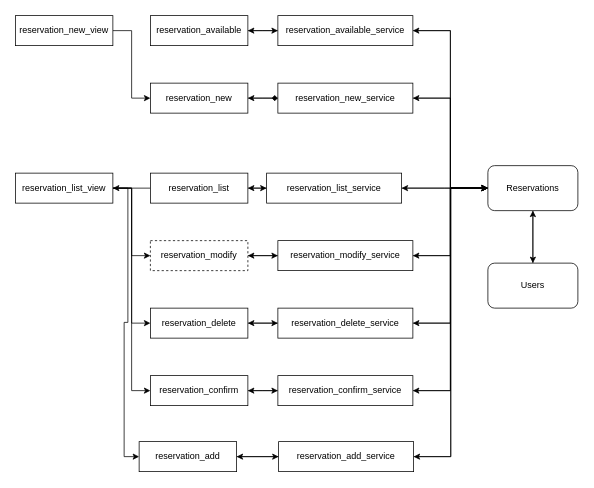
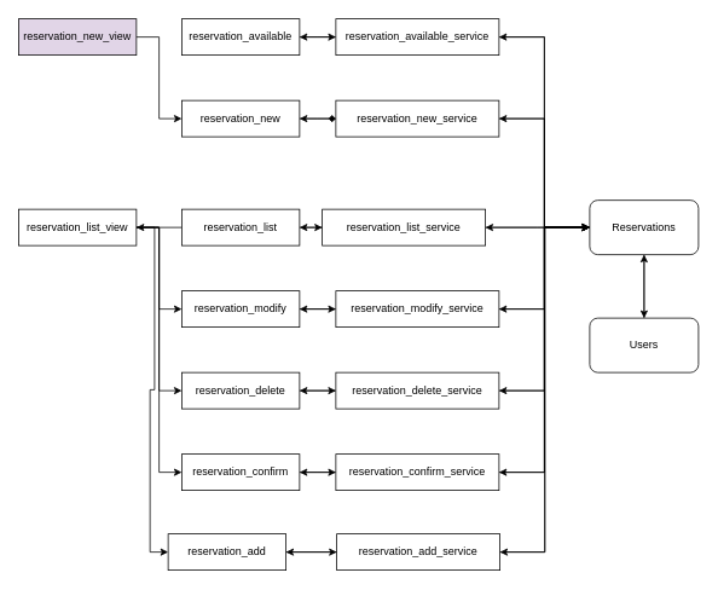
  <mxCell id="0" />
  <mxCell id="1" parent="0" />
  <mxCell id="2" style="edgeStyle=orthogonalEdgeStyle;rounded=0;orthogonalLoop=1;jettySize=auto;html=1;exitX=1;exitY=0.5;exitDx=0;exitDy=0;entryX=0;entryY=0.5;entryDx=0;entryDy=0;" edge="1" parent="1" source="3" target="8"><mxGeometry relative="1" as="geometry" /></mxCell>
  <mxCell id="3" value="reservation_available" style="rounded=0;whiteSpace=wrap;html=1;" parent="1" vertex="1"><mxGeometry x="200" y="20" width="130" height="40" as="geometry" /></mxCell>
  <mxCell id="4" style="edgeStyle=orthogonalEdgeStyle;rounded=0;orthogonalLoop=1;jettySize=auto;html=1;exitX=1;exitY=0.5;exitDx=0;exitDy=0;entryX=0;entryY=0.5;entryDx=0;entryDy=0;" edge="1" parent="1" source="5" target="10"><mxGeometry relative="1" as="geometry" /></mxCell>
- <mxCell id="5" value="reservation_new_view" style="rounded=0;whiteSpace=wrap;html=1;" vertex="1" parent="1"><mxGeometry x="20" y="20" width="130" height="40" as="geometry" /></mxCell>
+ <mxCell id="5" value="reservation_new_view" style="rounded=0;whiteSpace=wrap;html=1;fillColor=#e1d5e7;" vertex="1" parent="1"><mxGeometry x="20" y="20" width="130" height="40" as="geometry" /></mxCell>
  <mxCell id="6" style="edgeStyle=orthogonalEdgeStyle;rounded=0;orthogonalLoop=1;jettySize=auto;html=1;exitX=0;exitY=0.5;exitDx=0;exitDy=0;" edge="1" parent="1" source="8"><mxGeometry relative="1" as="geometry"><mxPoint x="330" y="40" as="targetPoint" /></mxGeometry></mxCell>
  <mxCell id="7" style="edgeStyle=orthogonalEdgeStyle;rounded=0;orthogonalLoop=1;jettySize=auto;html=1;exitX=1;exitY=0.5;exitDx=0;exitDy=0;entryX=0;entryY=0.5;entryDx=0;entryDy=0;" edge="1" parent="1" source="8" target="54"><mxGeometry relative="1" as="geometry" /></mxCell>
  <mxCell id="8" value="reservation_available_service" style="rounded=0;whiteSpace=wrap;html=1;" vertex="1" parent="1"><mxGeometry x="370" y="20" width="180" height="40" as="geometry" /></mxCell>
  <mxCell id="9" style="edgeStyle=orthogonalEdgeStyle;rounded=0;orthogonalLoop=1;jettySize=auto;html=1;exitX=1;exitY=0.5;exitDx=0;exitDy=0;entryX=0;entryY=0.5;entryDx=0;entryDy=0;endArrow=diamond;" edge="1" parent="1" source="10" target="13"><mxGeometry relative="1" as="geometry" /></mxCell>
  <mxCell id="10" value="reservation_new" style="rounded=0;whiteSpace=wrap;html=1;" vertex="1" parent="1"><mxGeometry x="200" y="110" width="130" height="40" as="geometry" /></mxCell>
  <mxCell id="11" style="edgeStyle=orthogonalEdgeStyle;rounded=0;orthogonalLoop=1;jettySize=auto;html=1;exitX=0;exitY=0.5;exitDx=0;exitDy=0;" edge="1" parent="1" source="13"><mxGeometry relative="1" as="geometry"><mxPoint x="330" y="130" as="targetPoint" /></mxGeometry></mxCell>
  <mxCell id="12" style="edgeStyle=orthogonalEdgeStyle;rounded=0;orthogonalLoop=1;jettySize=auto;html=1;exitX=1;exitY=0.5;exitDx=0;exitDy=0;entryX=0;entryY=0.5;entryDx=0;entryDy=0;" edge="1" parent="1" source="13" target="54"><mxGeometry relative="1" as="geometry" /></mxCell>
  <mxCell id="13" value="reservation_new_service" style="rounded=0;whiteSpace=wrap;html=1;" vertex="1" parent="1"><mxGeometry x="370" y="110" width="180" height="40" as="geometry" /></mxCell>
  <mxCell id="14" style="edgeStyle=orthogonalEdgeStyle;rounded=0;orthogonalLoop=1;jettySize=auto;html=1;exitX=1;exitY=0.5;exitDx=0;exitDy=0;entryX=0;entryY=0.5;entryDx=0;entryDy=0;" edge="1" parent="1" source="18" target="27"><mxGeometry relative="1" as="geometry" /></mxCell>
  <mxCell id="15" style="edgeStyle=orthogonalEdgeStyle;rounded=0;orthogonalLoop=1;jettySize=auto;html=1;exitX=1;exitY=0.5;exitDx=0;exitDy=0;entryX=0;entryY=0.5;entryDx=0;entryDy=0;" edge="1" parent="1" source="18" target="32"><mxGeometry relative="1" as="geometry" /></mxCell>
  <mxCell id="16" style="edgeStyle=orthogonalEdgeStyle;rounded=0;orthogonalLoop=1;jettySize=auto;html=1;exitX=1;exitY=0.5;exitDx=0;exitDy=0;entryX=0;entryY=0.5;entryDx=0;entryDy=0;" edge="1" parent="1" source="18" target="37"><mxGeometry relative="1" as="geometry" /></mxCell>
  <mxCell id="17" style="edgeStyle=orthogonalEdgeStyle;rounded=0;orthogonalLoop=1;jettySize=auto;html=1;exitX=1;exitY=0.5;exitDx=0;exitDy=0;entryX=0;entryY=0.5;entryDx=0;entryDy=0;" edge="1" parent="1" source="18" target="42"><mxGeometry relative="1" as="geometry" /></mxCell>
  <mxCell id="18" value="reservation_list_view" style="rounded=0;whiteSpace=wrap;html=1;" vertex="1" parent="1"><mxGeometry x="20" y="230" width="130" height="40" as="geometry" /></mxCell>
  <mxCell id="19" style="edgeStyle=orthogonalEdgeStyle;rounded=0;orthogonalLoop=1;jettySize=auto;html=1;exitX=0;exitY=0.5;exitDx=0;exitDy=0;entryX=1;entryY=0.5;entryDx=0;entryDy=0;" edge="1" parent="1" source="22" target="18"><mxGeometry relative="1" as="geometry" /></mxCell>
  <mxCell id="20" style="edgeStyle=orthogonalEdgeStyle;rounded=0;orthogonalLoop=1;jettySize=auto;html=1;exitX=1;exitY=0.5;exitDx=0;exitDy=0;entryX=1;entryY=0.5;entryDx=0;entryDy=0;" edge="1" parent="1" source="22" target="22"><mxGeometry relative="1" as="geometry" /></mxCell>
  <mxCell id="21" style="edgeStyle=orthogonalEdgeStyle;rounded=0;orthogonalLoop=1;jettySize=auto;html=1;exitX=1;exitY=0.5;exitDx=0;exitDy=0;entryX=0;entryY=0.5;entryDx=0;entryDy=0;" edge="1" parent="1" source="22" target="25"><mxGeometry relative="1" as="geometry" /></mxCell>
  <mxCell id="22" value="reservation_list" style="rounded=0;whiteSpace=wrap;html=1;" vertex="1" parent="1"><mxGeometry x="200" y="230" width="130" height="40" as="geometry" /></mxCell>
  <mxCell id="23" style="edgeStyle=orthogonalEdgeStyle;rounded=0;orthogonalLoop=1;jettySize=auto;html=1;exitX=0;exitY=0.5;exitDx=0;exitDy=0;" edge="1" parent="1" source="25"><mxGeometry relative="1" as="geometry"><mxPoint x="330" y="250" as="targetPoint" /></mxGeometry></mxCell>
  <mxCell id="24" style="edgeStyle=orthogonalEdgeStyle;rounded=0;orthogonalLoop=1;jettySize=auto;html=1;exitX=1;exitY=0.5;exitDx=0;exitDy=0;" edge="1" parent="1" source="25"><mxGeometry relative="1" as="geometry"><mxPoint x="650" y="250" as="targetPoint" /></mxGeometry></mxCell>
  <mxCell id="25" value="reservation_list_service" style="rounded=0;whiteSpace=wrap;html=1;" vertex="1" parent="1"><mxGeometry x="355" y="230" width="180" height="40" as="geometry" /></mxCell>
  <mxCell id="26" style="edgeStyle=orthogonalEdgeStyle;rounded=0;orthogonalLoop=1;jettySize=auto;html=1;exitX=1;exitY=0.5;exitDx=0;exitDy=0;entryX=0;entryY=0.5;entryDx=0;entryDy=0;" edge="1" parent="1" source="27" target="30"><mxGeometry relative="1" as="geometry" /></mxCell>
- <mxCell id="27" value="reservation_modify" style="rounded=0;whiteSpace=wrap;html=1;dashed=1;" vertex="1" parent="1"><mxGeometry x="200" y="320" width="130" height="40" as="geometry" /></mxCell>
+ <mxCell id="27" value="reservation_modify" style="rounded=0;whiteSpace=wrap;html=1;" vertex="1" parent="1"><mxGeometry x="200" y="320" width="130" height="40" as="geometry" /></mxCell>
  <mxCell id="28" style="edgeStyle=orthogonalEdgeStyle;rounded=0;orthogonalLoop=1;jettySize=auto;html=1;exitX=0;exitY=0.5;exitDx=0;exitDy=0;entryX=1;entryY=0.5;entryDx=0;entryDy=0;" edge="1" parent="1" source="30" target="27"><mxGeometry relative="1" as="geometry" /></mxCell>
  <mxCell id="29" style="edgeStyle=orthogonalEdgeStyle;rounded=0;orthogonalLoop=1;jettySize=auto;html=1;exitX=1;exitY=0.5;exitDx=0;exitDy=0;entryX=0;entryY=0.5;entryDx=0;entryDy=0;" edge="1" parent="1" source="30" target="54"><mxGeometry relative="1" as="geometry" /></mxCell>
  <mxCell id="30" value="reservation_modify_service" style="rounded=0;whiteSpace=wrap;html=1;" vertex="1" parent="1"><mxGeometry x="370" y="320" width="180" height="40" as="geometry" /></mxCell>
  <mxCell id="31" style="edgeStyle=orthogonalEdgeStyle;rounded=0;orthogonalLoop=1;jettySize=auto;html=1;exitX=1;exitY=0.5;exitDx=0;exitDy=0;entryX=0;entryY=0.5;entryDx=0;entryDy=0;" edge="1" parent="1" source="32" target="35"><mxGeometry relative="1" as="geometry" /></mxCell>
  <mxCell id="32" value="reservation_delete" style="rounded=0;whiteSpace=wrap;html=1;" vertex="1" parent="1"><mxGeometry x="200" y="410" width="130" height="40" as="geometry" /></mxCell>
  <mxCell id="33" style="edgeStyle=orthogonalEdgeStyle;rounded=0;orthogonalLoop=1;jettySize=auto;html=1;exitX=0;exitY=0.5;exitDx=0;exitDy=0;entryX=1;entryY=0.5;entryDx=0;entryDy=0;" edge="1" parent="1" source="35" target="32"><mxGeometry relative="1" as="geometry" /></mxCell>
  <mxCell id="34" style="edgeStyle=orthogonalEdgeStyle;rounded=0;orthogonalLoop=1;jettySize=auto;html=1;exitX=1;exitY=0.5;exitDx=0;exitDy=0;entryX=0;entryY=0.5;entryDx=0;entryDy=0;" edge="1" parent="1" source="35" target="54"><mxGeometry relative="1" as="geometry" /></mxCell>
  <mxCell id="35" value="reservation_delete_service" style="rounded=0;whiteSpace=wrap;html=1;" vertex="1" parent="1"><mxGeometry x="370" y="410" width="180" height="40" as="geometry" /></mxCell>
  <mxCell id="36" style="edgeStyle=orthogonalEdgeStyle;rounded=0;orthogonalLoop=1;jettySize=auto;html=1;exitX=1;exitY=0.5;exitDx=0;exitDy=0;entryX=0;entryY=0.5;entryDx=0;entryDy=0;" edge="1" parent="1" source="37" target="40"><mxGeometry relative="1" as="geometry" /></mxCell>
  <mxCell id="37" value="reservation_confirm" style="rounded=0;whiteSpace=wrap;html=1;" vertex="1" parent="1"><mxGeometry x="200" y="500" width="130" height="40" as="geometry" /></mxCell>
  <mxCell id="38" style="edgeStyle=orthogonalEdgeStyle;rounded=0;orthogonalLoop=1;jettySize=auto;html=1;exitX=0;exitY=0.5;exitDx=0;exitDy=0;" edge="1" parent="1" source="40"><mxGeometry relative="1" as="geometry"><mxPoint x="330" y="520" as="targetPoint" /></mxGeometry></mxCell>
  <mxCell id="39" style="edgeStyle=orthogonalEdgeStyle;rounded=0;orthogonalLoop=1;jettySize=auto;html=1;exitX=1;exitY=0.5;exitDx=0;exitDy=0;entryX=0;entryY=0.5;entryDx=0;entryDy=0;" edge="1" parent="1" source="40" target="54"><mxGeometry relative="1" as="geometry" /></mxCell>
  <mxCell id="40" value="reservation_confirm_service" style="rounded=0;whiteSpace=wrap;html=1;" vertex="1" parent="1"><mxGeometry x="370" y="500" width="180" height="40" as="geometry" /></mxCell>
  <mxCell id="41" style="edgeStyle=orthogonalEdgeStyle;rounded=0;orthogonalLoop=1;jettySize=auto;html=1;exitX=1;exitY=0.5;exitDx=0;exitDy=0;entryX=0;entryY=0.5;entryDx=0;entryDy=0;" edge="1" parent="1" source="42" target="45"><mxGeometry relative="1" as="geometry" /></mxCell>
  <mxCell id="42" value="reservation_add" style="rounded=0;whiteSpace=wrap;html=1;" vertex="1" parent="1"><mxGeometry x="185" y="588" width="130" height="40" as="geometry" /></mxCell>
  <mxCell id="43" style="edgeStyle=orthogonalEdgeStyle;rounded=0;orthogonalLoop=1;jettySize=auto;html=1;exitX=0;exitY=0.5;exitDx=0;exitDy=0;entryX=1;entryY=0.5;entryDx=0;entryDy=0;" edge="1" parent="1" source="45" target="42"><mxGeometry relative="1" as="geometry" /></mxCell>
  <mxCell id="44" style="edgeStyle=orthogonalEdgeStyle;rounded=0;orthogonalLoop=1;jettySize=auto;html=1;exitX=1;exitY=0.5;exitDx=0;exitDy=0;entryX=0;entryY=0.5;entryDx=0;entryDy=0;" edge="1" parent="1" source="45" target="54"><mxGeometry relative="1" as="geometry" /></mxCell>
  <mxCell id="45" value="reservation_add_service" style="rounded=0;whiteSpace=wrap;html=1;" vertex="1" parent="1"><mxGeometry x="371" y="588" width="180" height="40" as="geometry" /></mxCell>
  <mxCell id="46" style="edgeStyle=orthogonalEdgeStyle;rounded=0;orthogonalLoop=1;jettySize=auto;html=1;exitX=0;exitY=0.5;exitDx=0;exitDy=0;entryX=1;entryY=0.5;entryDx=0;entryDy=0;" edge="1" parent="1" source="54" target="25"><mxGeometry relative="1" as="geometry" /></mxCell>
  <mxCell id="47" style="edgeStyle=orthogonalEdgeStyle;rounded=0;orthogonalLoop=1;jettySize=auto;html=1;exitX=0;exitY=0.5;exitDx=0;exitDy=0;entryX=1;entryY=0.5;entryDx=0;entryDy=0;" edge="1" parent="1" source="54" target="13"><mxGeometry relative="1" as="geometry" /></mxCell>
  <mxCell id="48" style="edgeStyle=orthogonalEdgeStyle;rounded=0;orthogonalLoop=1;jettySize=auto;html=1;exitX=0;exitY=0.5;exitDx=0;exitDy=0;entryX=1;entryY=0.5;entryDx=0;entryDy=0;" edge="1" parent="1" source="54" target="8"><mxGeometry relative="1" as="geometry" /></mxCell>
  <mxCell id="49" style="edgeStyle=orthogonalEdgeStyle;rounded=0;orthogonalLoop=1;jettySize=auto;html=1;exitX=0;exitY=0.5;exitDx=0;exitDy=0;entryX=1;entryY=0.5;entryDx=0;entryDy=0;" edge="1" parent="1" source="54" target="30"><mxGeometry relative="1" as="geometry" /></mxCell>
  <mxCell id="50" style="edgeStyle=orthogonalEdgeStyle;rounded=0;orthogonalLoop=1;jettySize=auto;html=1;exitX=0;exitY=0.5;exitDx=0;exitDy=0;entryX=1;entryY=0.5;entryDx=0;entryDy=0;" edge="1" parent="1" source="54" target="35"><mxGeometry relative="1" as="geometry" /></mxCell>
  <mxCell id="51" style="edgeStyle=orthogonalEdgeStyle;rounded=0;orthogonalLoop=1;jettySize=auto;html=1;exitX=0;exitY=0.5;exitDx=0;exitDy=0;entryX=1;entryY=0.5;entryDx=0;entryDy=0;" edge="1" parent="1" source="54" target="40"><mxGeometry relative="1" as="geometry" /></mxCell>
  <mxCell id="52" style="edgeStyle=orthogonalEdgeStyle;rounded=0;orthogonalLoop=1;jettySize=auto;html=1;exitX=0;exitY=0.5;exitDx=0;exitDy=0;entryX=1;entryY=0.5;entryDx=0;entryDy=0;" edge="1" parent="1" source="54" target="45"><mxGeometry relative="1" as="geometry" /></mxCell>
  <mxCell id="53" style="edgeStyle=orthogonalEdgeStyle;rounded=0;orthogonalLoop=1;jettySize=auto;html=1;exitX=0.5;exitY=1;exitDx=0;exitDy=0;entryX=0.5;entryY=0;entryDx=0;entryDy=0;" edge="1" parent="1" source="54" target="56"><mxGeometry relative="1" as="geometry" /></mxCell>
  <mxCell id="54" value="Reservations" style="rounded=1;whiteSpace=wrap;html=1;" vertex="1" parent="1"><mxGeometry x="650" y="220" width="120" height="60" as="geometry" /></mxCell>
  <mxCell id="55" style="edgeStyle=orthogonalEdgeStyle;rounded=0;orthogonalLoop=1;jettySize=auto;html=1;exitX=0.5;exitY=0;exitDx=0;exitDy=0;entryX=0.5;entryY=1;entryDx=0;entryDy=0;" edge="1" parent="1" source="56" target="54"><mxGeometry relative="1" as="geometry" /></mxCell>
  <mxCell id="56" value="Users" style="rounded=1;whiteSpace=wrap;html=1;" vertex="1" parent="1"><mxGeometry x="650" y="350" width="120" height="60" as="geometry" /></mxCell>
